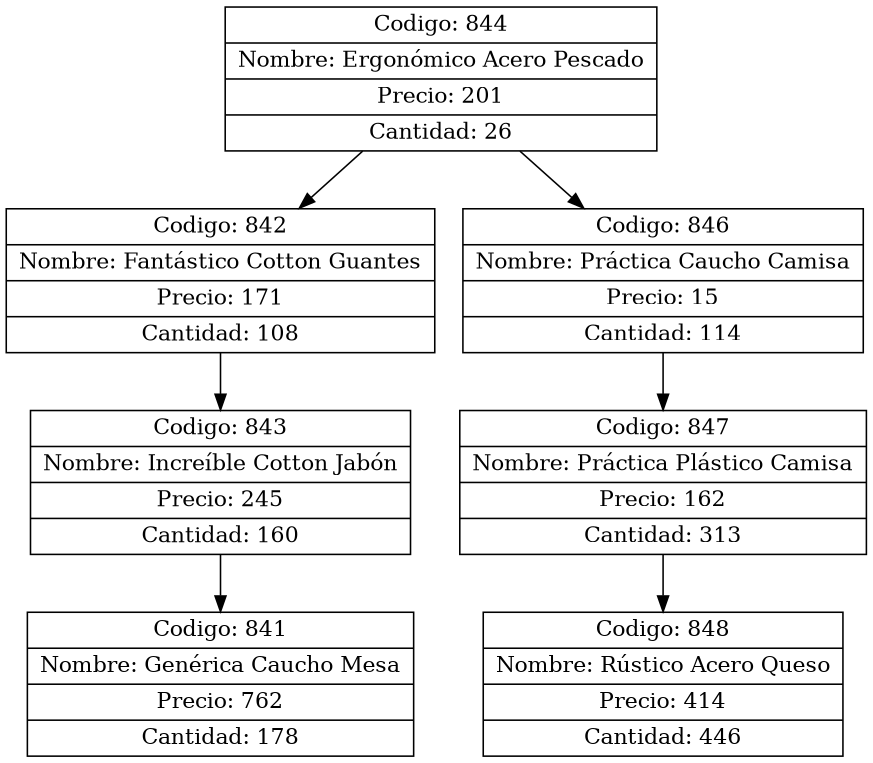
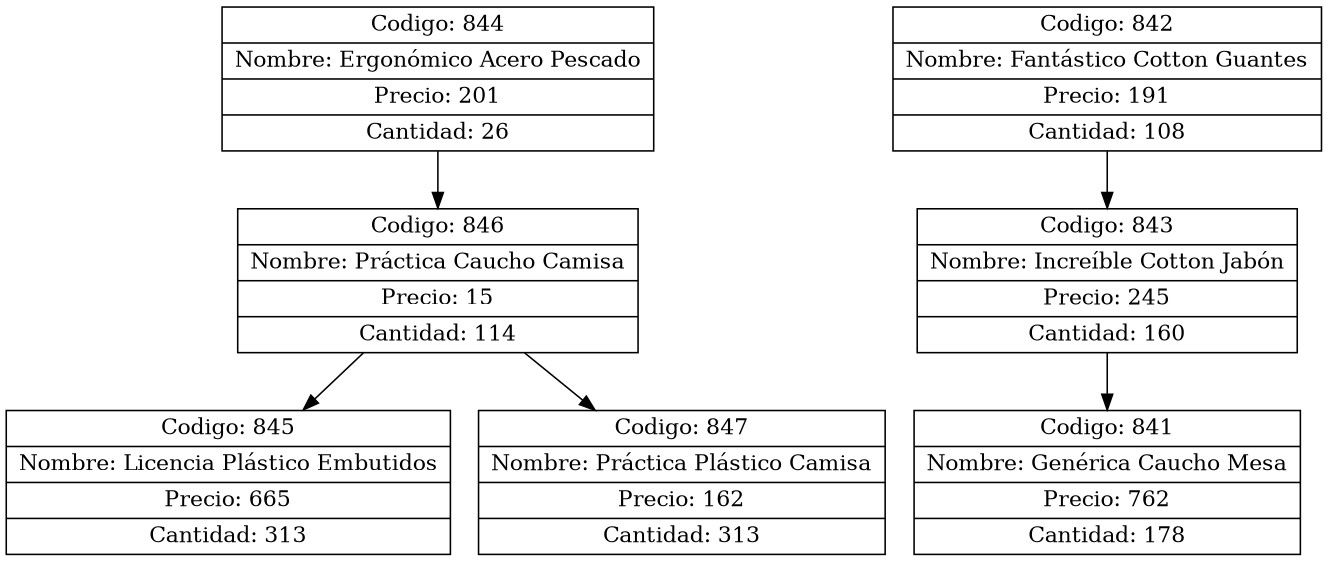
  digraph {
    concentrate=true
    rankdir=UD
    node [shape=record]
    n1 [label="{Codigo: 844|Nombre: Ergonómico Acero Pescado|Precio: 201|Cantidad: 26}"]
-   n2 [label="{Codigo: 842|Nombre: Fantástico Cotton Guantes|Precio: 171|Cantidad: 108}"]
+   n2 [label="{Codigo: 842|Nombre: Fantástico Cotton Guantes|Precio: 191|Cantidad: 108}"]
    n3 [label="{Codigo: 846|Nombre: Práctica Caucho Camisa|Precio: 15|Cantidad: 114}"]
    n4 [label="{Codigo: 843|Nombre: Increíble Cotton Jabón|Precio: 245|Cantidad: 160}"]
+   n5 [label="{Codigo: 845|Nombre: Licencia Plástico Embutidos|Precio: 665|Cantidad: 313}"]
    n6 [label="{Codigo: 847|Nombre: Práctica Plástico Camisa|Precio: 162|Cantidad: 313}"]
    n7 [label="{Codigo: 841|Nombre: Genérica Caucho Mesa|Precio: 762|Cantidad: 178}"]
-   n8 [label="{Codigo: 848|Nombre: Rústico Acero Queso|Precio: 414|Cantidad: 446}"]
-   n1 -> n2
    n1 -> n3
    n2 -> n4
+   n3 -> n5
    n3 -> n6
    n4 -> n7
-   n6 -> n8
  }
